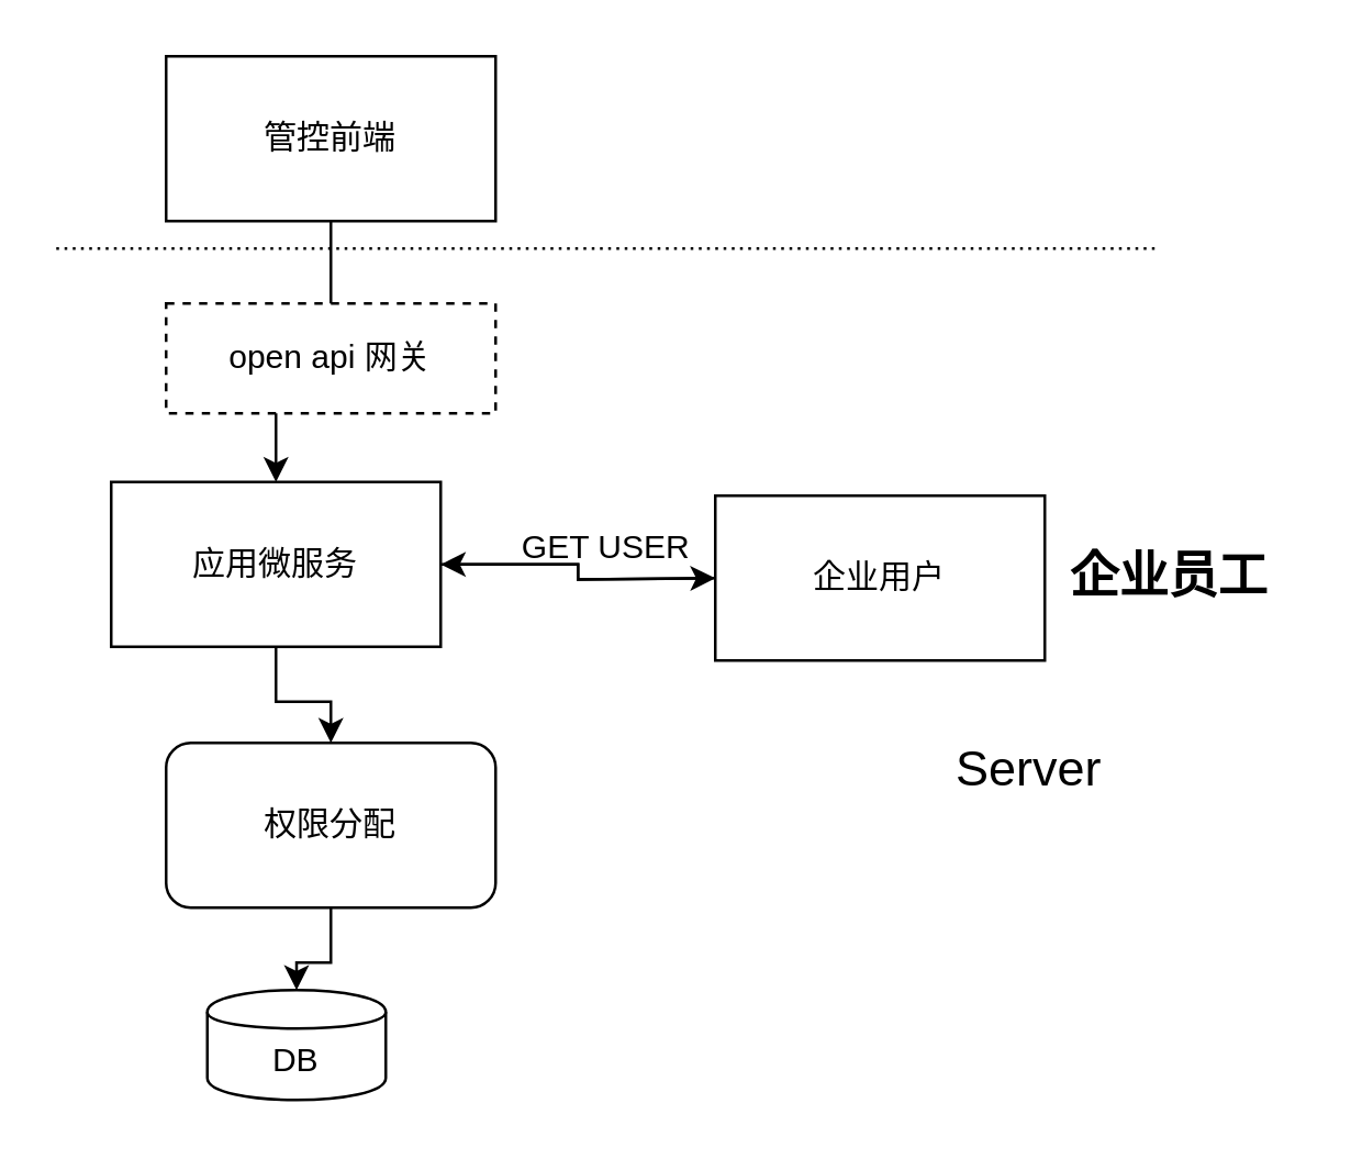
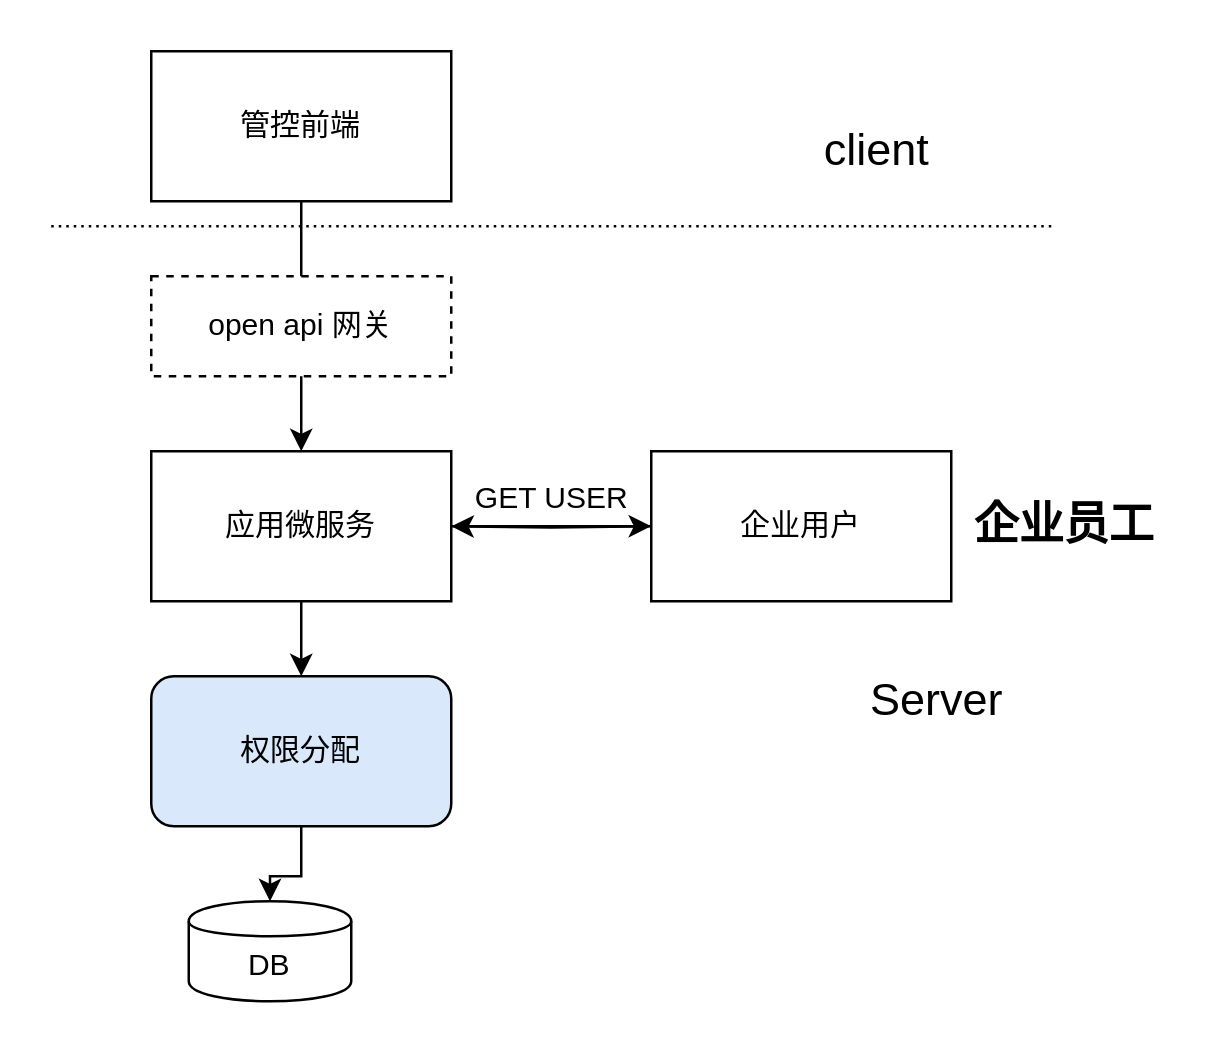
  <mxCell id="0" />
  <mxCell id="1" parent="0" />
  <mxCell id="2" value="" style="edgeStyle=orthogonalEdgeStyle;rounded=0;orthogonalLoop=1;jettySize=auto;html=1;" edge="1" parent="1" source="3" target="7"><mxGeometry relative="1" as="geometry" /></mxCell>
  <mxCell id="3" value="管控前端" style="rounded=0;whiteSpace=wrap;html=1;" vertex="1" parent="1"><mxGeometry x="60" y="20" width="120" height="60" as="geometry" /></mxCell>
  <mxCell id="4" value="open api 网关" style="rounded=0;whiteSpace=wrap;html=1;dashed=1;" vertex="1" parent="1"><mxGeometry x="60" y="110" width="120" height="40" as="geometry" /></mxCell>
  <mxCell id="5" value="" style="edgeStyle=orthogonalEdgeStyle;rounded=0;orthogonalLoop=1;jettySize=auto;html=1;" edge="1" parent="1" source="7"><mxGeometry relative="1" as="geometry"><mxPoint x="260" y="210" as="targetPoint" /></mxGeometry></mxCell>
  <mxCell id="6" value="" style="edgeStyle=orthogonalEdgeStyle;rounded=0;orthogonalLoop=1;jettySize=auto;html=1;" edge="1" parent="1" source="7" target="16"><mxGeometry relative="1" as="geometry" /></mxCell>
- <mxCell id="7" value="应用微服务" style="rounded=0;whiteSpace=wrap;html=1;" vertex="1" parent="1"><mxGeometry x="40" y="175" width="120" height="60" as="geometry" /></mxCell>
+ <mxCell id="7" value="应用微服务" style="rounded=0;whiteSpace=wrap;html=1;" vertex="1" parent="1"><mxGeometry x="60" y="180" width="120" height="60" as="geometry" /></mxCell>
  <mxCell id="8" value="企业用户" style="rounded=0;whiteSpace=wrap;html=1;" vertex="1" parent="1"><mxGeometry x="260" y="180" width="120" height="60" as="geometry" /></mxCell>
  <mxCell id="9" value="" style="edgeStyle=orthogonalEdgeStyle;rounded=0;orthogonalLoop=1;jettySize=auto;html=1;" edge="1" parent="1" target="7"><mxGeometry relative="1" as="geometry"><mxPoint x="260" y="210" as="sourcePoint" /></mxGeometry></mxCell>
  <mxCell id="10" value="GET USER" style="text;html=1;align=center;verticalAlign=middle;resizable=0;points=[];autosize=1;strokeColor=none;" vertex="1" parent="1"><mxGeometry x="180" y="189" width="80" height="20" as="geometry" /></mxCell>
  <mxCell id="11" value="DB" style="shape=cylinder;whiteSpace=wrap;html=1;boundedLbl=1;backgroundOutline=1;rounded=0;" vertex="1" parent="1"><mxGeometry x="75" y="360" width="65" height="40" as="geometry" /></mxCell>
  <mxCell id="12" value="" style="endArrow=none;html=1;rounded=0;dashed=1;dashPattern=1 2;" edge="1" parent="1"><mxGeometry relative="1" as="geometry"><mxPoint x="20" y="90" as="sourcePoint" /><mxPoint x="420" y="90" as="targetPoint" /></mxGeometry></mxCell>
+ <mxCell id="13" value="&lt;font style=&quot;font-size: 18px&quot;&gt;client&lt;/font&gt;" style="text;html=1;align=center;verticalAlign=middle;resizable=0;points=[];autosize=1;strokeColor=none;" vertex="1" parent="1"><mxGeometry x="320" y="50" width="60" height="20" as="geometry" /></mxCell>
  <mxCell id="14" value="Server" style="text;html=1;align=center;verticalAlign=middle;resizable=0;points=[];autosize=1;strokeColor=none;fontSize=18;" vertex="1" parent="1"><mxGeometry x="339" y="265" width="70" height="30" as="geometry" /></mxCell>
  <mxCell id="15" value="" style="edgeStyle=orthogonalEdgeStyle;rounded=0;orthogonalLoop=1;jettySize=auto;html=1;" edge="1" parent="1" source="16" target="11"><mxGeometry relative="1" as="geometry" /></mxCell>
- <mxCell id="16" value="权限分配" style="rounded=1;whiteSpace=wrap;html=1;" vertex="1" parent="1"><mxGeometry x="60" y="270" width="120" height="60" as="geometry" /></mxCell>
+ <mxCell id="16" value="权限分配" style="rounded=1;whiteSpace=wrap;html=1;fillColor=#dae8fc;" vertex="1" parent="1"><mxGeometry x="60" y="270" width="120" height="60" as="geometry" /></mxCell>
  <mxCell id="17" value="&lt;b&gt;&lt;font style=&quot;font-size: 18px&quot;&gt;企业员工&lt;/font&gt;&lt;/b&gt;" style="text;html=1;align=center;verticalAlign=middle;resizable=0;points=[];autosize=1;strokeColor=none;" vertex="1" parent="1"><mxGeometry x="380" y="200" width="90" height="20" as="geometry" /></mxCell>
